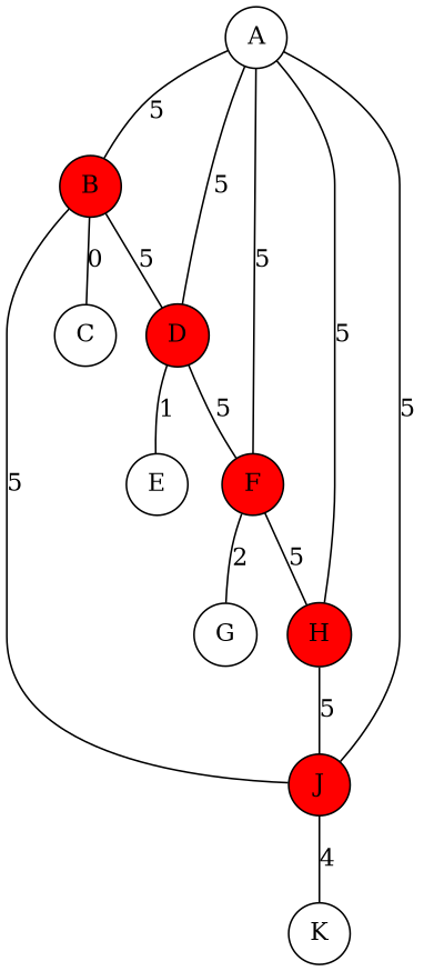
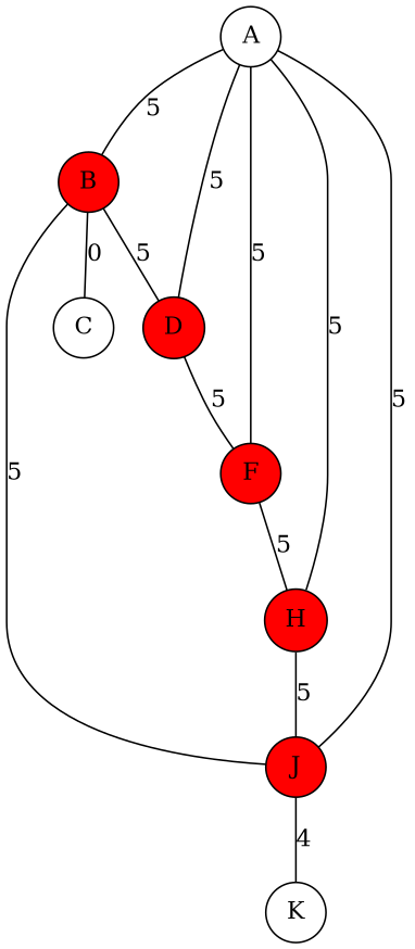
  graph {
    node [shape=circle]
    B [fillcolor=red style=filled]
    D [fillcolor=red style=filled]
    J [fillcolor=red style=filled]
    C
    F [fillcolor=red style=filled]
-   E
    K
    H [fillcolor=red style=filled]
-   G
    A
    B -- D [label=5]
    B -- J [label=5]
    B -- C [label=0]
    D -- F [label=5]
-   D -- E [label=1]
    J -- K [label=4]
    F -- H [label=5]
-   F -- G [label=2]
    H -- J [label=5]
    A -- B [label=5]
    A -- D [label=5]
    A -- J [label=5]
    A -- F [label=5]
    A -- H [label=5]
  }
